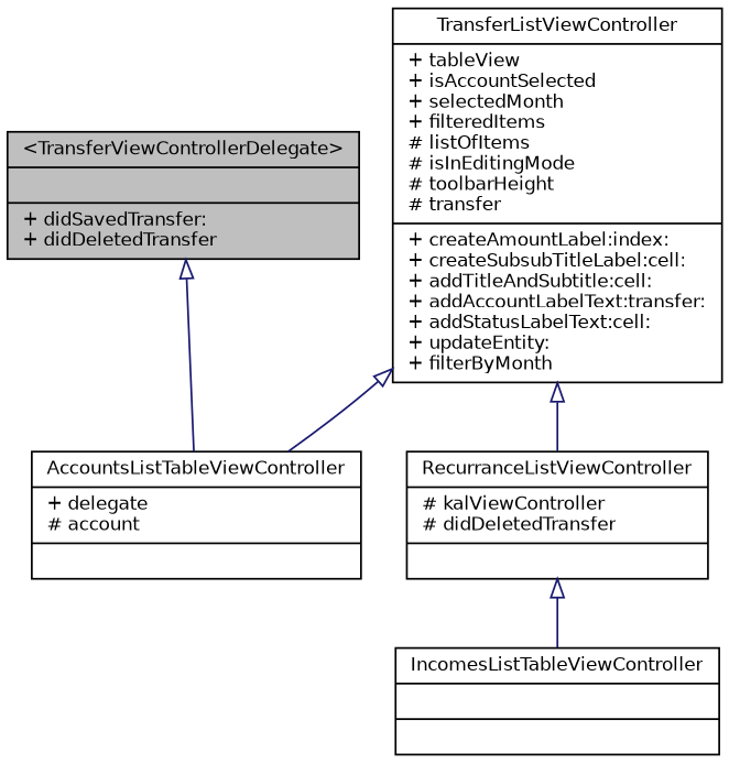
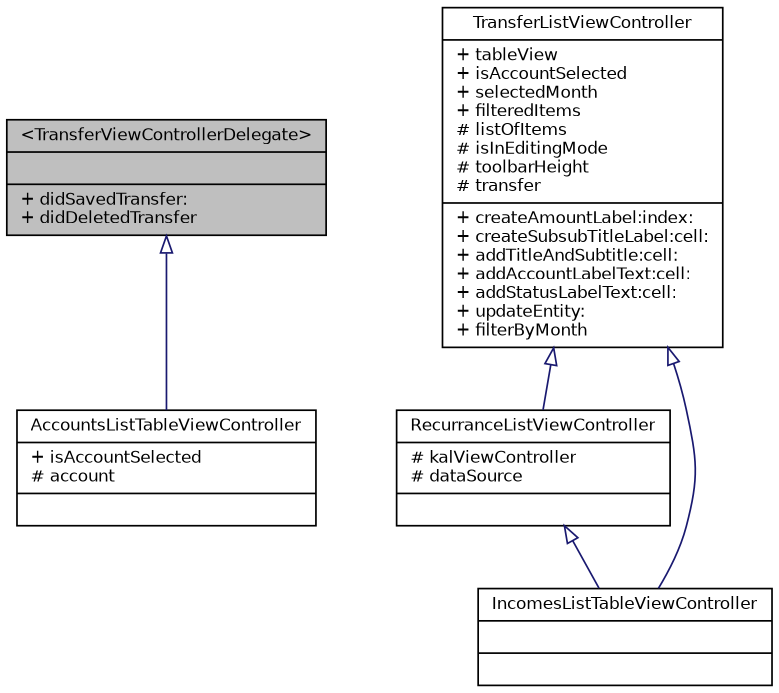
  digraph {
    node [color=black fillcolor=white fontname=Helvetica fontsize=10 shape=record style=filled]
    edge [arrowtail=empty color=midnightblue dir=back fontname=Helvetica fontsize=10 labelfontname=Helvetica labelfontsize=10 style=solid]
    n1 [fillcolor=grey75 fontcolor=black height=0.2 label="{\<TransferViewControllerDelegate\>\n||+ didSavedTransfer:\l+ didDeletedTransfer\l}" width=0.4]
-   n2 [height=0.2 label="{AccountsListTableViewController\n|+ delegate\l# account\l|}" width=0.4]
-   n3 [height=0.2 label="{TransferListViewController\n|+ tableView\l+ isAccountSelected\l+ selectedMonth\l+ filteredItems\l# listOfItems\l# isInEditingMode\l# toolbarHeight\l# transfer\l|+ createAmountLabel:index:\l+ createSubsubTitleLabel:cell:\l+ addTitleAndSubtitle:cell:\l+ addAccountLabelText:transfer:\l+ addStatusLabelText:cell:\l+ updateEntity:\l+ filterByMonth\l}" width=0.4]
-   n4 [height=0.2 label="{RecurranceListViewController\n|# kalViewController\l# didDeletedTransfer\l|}" width=0.4]
+   n2 [height=0.2 label="{AccountsListTableViewController\n|+ isAccountSelected\l# account\l|}" width=0.4]
+   n3 [height=0.2 label="{TransferListViewController\n|+ tableView\l+ isAccountSelected\l+ selectedMonth\l+ filteredItems\l# listOfItems\l# isInEditingMode\l# toolbarHeight\l# transfer\l|+ createAmountLabel:index:\l+ createSubsubTitleLabel:cell:\l+ addTitleAndSubtitle:cell:\l+ addAccountLabelText:cell:\l+ addStatusLabelText:cell:\l+ updateEntity:\l+ filterByMonth\l}" width=0.4]
+   n4 [height=0.2 label="{RecurranceListViewController\n|# kalViewController\l# dataSource\l|}" width=0.4]
    n5 [height=0.2 label="{IncomesListTableViewController\n||}" width=0.4]
    n1 -> n2
-   n3 -> n2
+   n3 -> n5
    n3 -> n4
    n4 -> n5
  }
